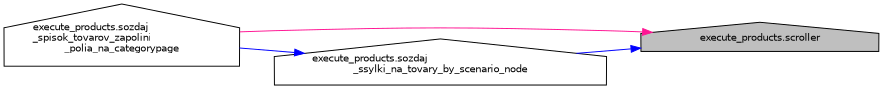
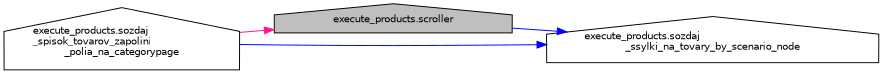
  digraph {
    rankdir=RL
    node [color=black fillcolor=white fontname=Helvetica fontsize=10 shape=house style=filled]
    edge [color=blue dir=back fontname=Helvetica fontsize=10 labelfontname=Helvetica labelfontsize=10 style=solid]
    n1 [fillcolor=grey75 fontcolor=black height=0.2 label="execute_products.scroller" width=0.4]
    n2 [height=0.2 label="execute_products.sozdaj\l_spisok_tovarov_zapolini\l_polia_na_categorypage" width=0.4]
    n3 [height=0.2 label="execute_products.sozdaj\l_ssylki_na_tovary_by_scenario_node" width=0.4]
    n1 -> n2 [color=deeppink]
-   n1 -> n3
+   n3 -> n1
    n3 -> n2
  }
